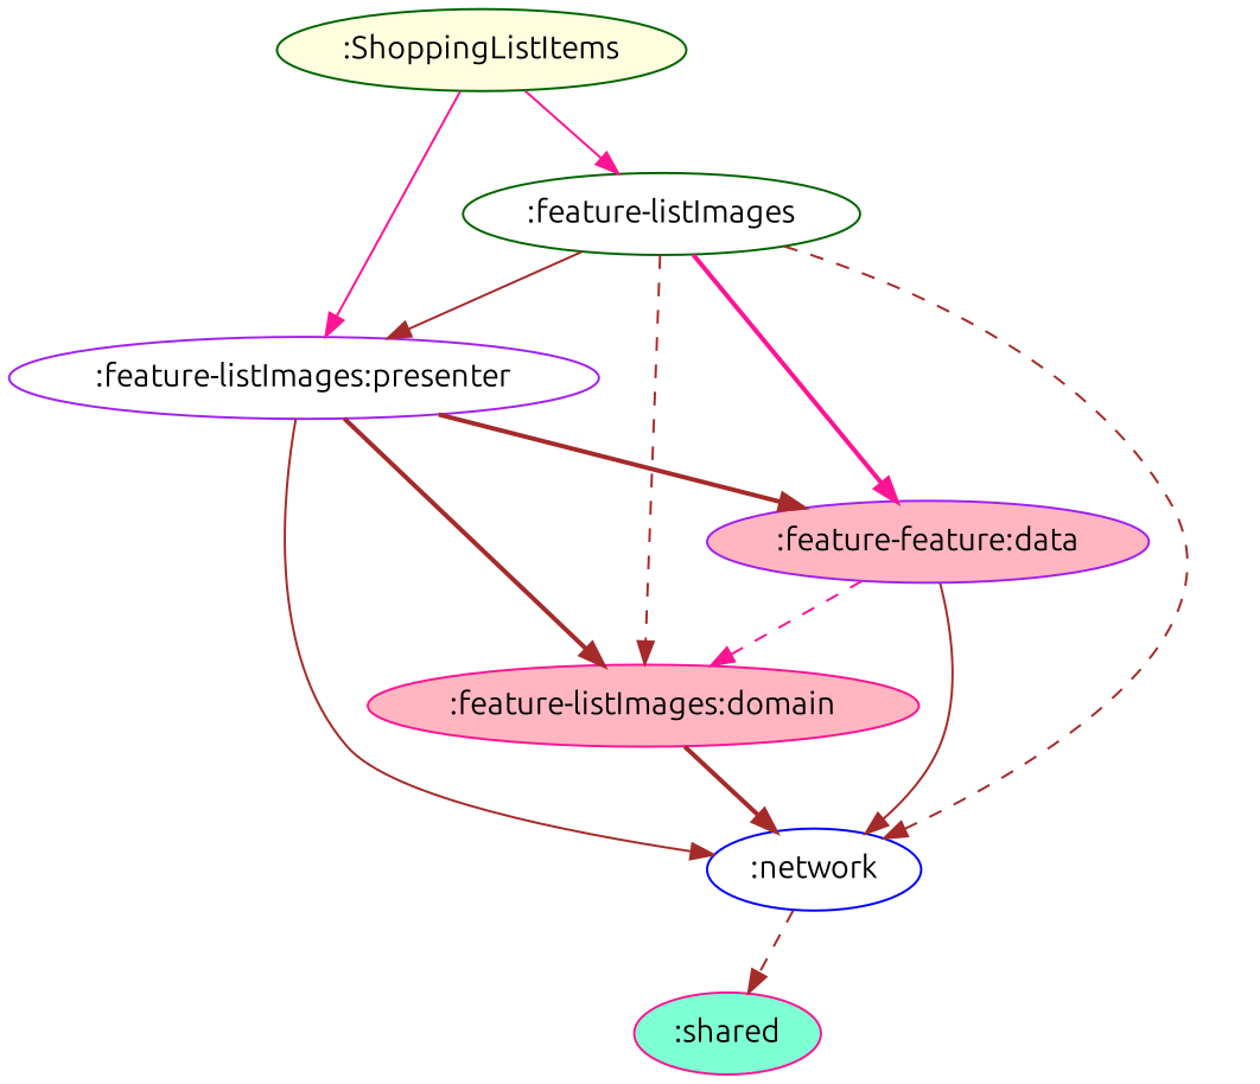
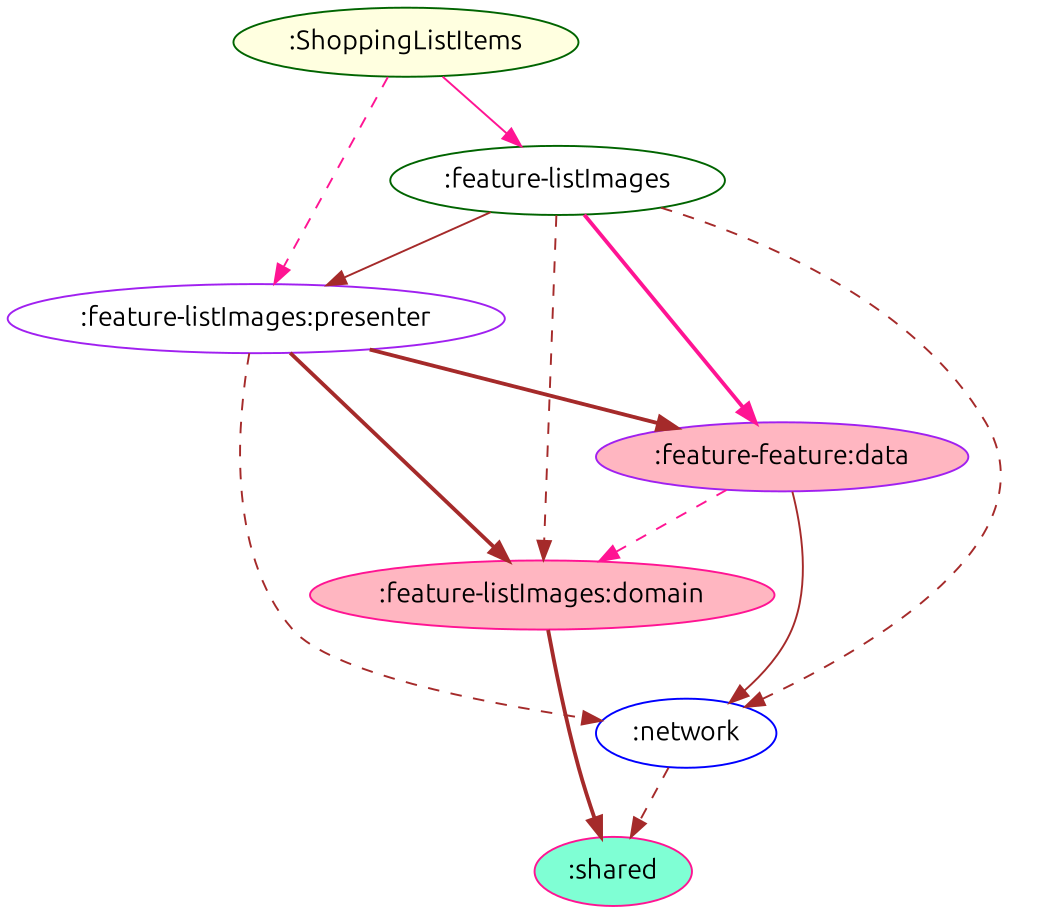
  digraph {
    fontname=Ubuntu
    node [color=darkgreen fillcolor=white fontname=Ubuntu style=filled]
    edge [color=brown fontname=Ubuntu style=solid]
    ":ShoppingListItems" [fillcolor=lightyellow]
    ":feature-listImages:presenter" [color=purple]
    ":feature-listImages"
    ":feature-listImages:domain" [color=deeppink fillcolor=lightpink]
    ":network" [color=blue]
    n6 [color=purple fillcolor=lightpink label=":feature-feature:data"]
    ":shared" [color=deeppink fillcolor=aquamarine]
-   ":ShoppingListItems" -> ":feature-listImages:presenter" [color=deeppink]
+   ":ShoppingListItems" -> ":feature-listImages:presenter" [color=deeppink style=dashed]
    ":ShoppingListItems" -> ":feature-listImages" [color=deeppink]
    ":feature-listImages:presenter" -> ":feature-listImages:domain" [style=bold]
-   ":feature-listImages:presenter" -> ":network"
+   ":feature-listImages:presenter" -> ":network" [style=dashed]
    ":feature-listImages:presenter" -> n6 [style=bold]
    ":feature-listImages" -> ":feature-listImages:presenter"
    ":feature-listImages" -> ":feature-listImages:domain" [style=dashed]
    ":feature-listImages" -> ":network" [style=dashed]
    ":feature-listImages" -> n6 [color=deeppink style=bold]
-   ":feature-listImages:domain" -> ":network" [style=bold]
+   ":feature-listImages:domain" -> ":shared" [style=bold]
    ":network" -> ":shared" [style=dashed]
    n6 -> ":feature-listImages:domain" [color=deeppink style=dashed]
    n6 -> ":network"
  }
